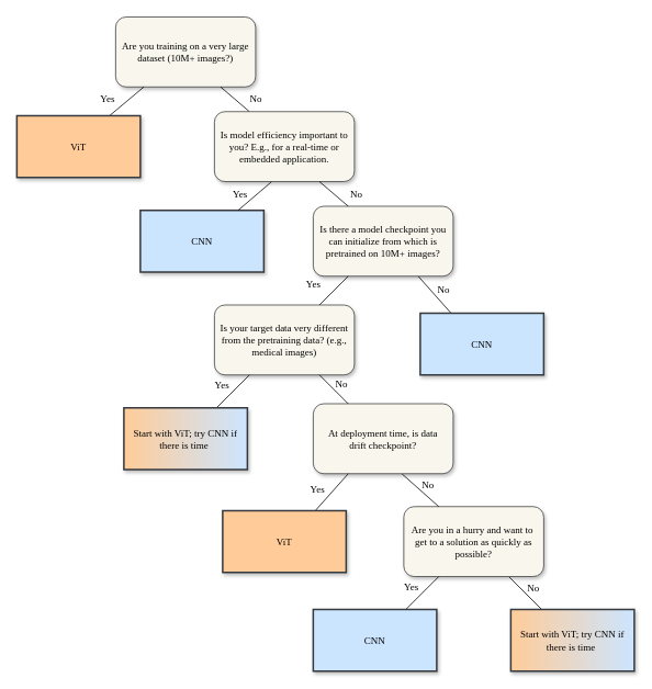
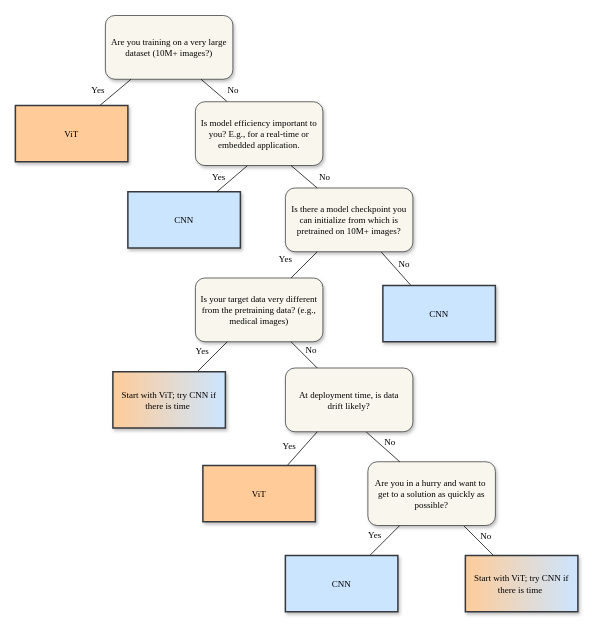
  <mxCell id="0" />
  <mxCell id="1" parent="0" />
  <mxCell id="2" value="Are you training on a very large dataset (10M+ images?)" style="whiteSpace=wrap;html=1;rounded=1;shadow=1;labelBackgroundColor=none;strokeWidth=1;fontFamily=Verdana;fontSize=12;align=center;aspect=fixed;fillColor=#f9f7ed;strokeColor=#36393d;" parent="1" vertex="1"><mxGeometry x="140" y="20" width="170" height="85" as="geometry" /></mxCell>
  <mxCell id="3" value="No" style="rounded=0;html=1;labelBackgroundColor=none;startArrow=none;startFill=0;startSize=5;endArrow=none;endFill=0;endSize=5;jettySize=auto;orthogonalLoop=1;strokeWidth=1;fontFamily=Verdana;fontSize=12;entryX=0.25;entryY=0;entryDx=0;entryDy=0;exitX=0.75;exitY=1;exitDx=0;exitDy=0;" parent="1" source="2" target="8" edge="1"><mxGeometry x="0.824" y="16" relative="1" as="geometry"><mxPoint as="offset" /><mxPoint x="267.5" y="110" as="sourcePoint" /><mxPoint x="318.462" y="160" as="targetPoint" /></mxGeometry></mxCell>
  <mxCell id="4" value="Yes" style="rounded=0;html=1;labelBackgroundColor=none;startArrow=none;startFill=0;startSize=5;endArrow=none;endFill=0;endSize=5;jettySize=auto;orthogonalLoop=1;strokeWidth=1;fontFamily=Verdana;fontSize=12;entryX=0.75;entryY=0;entryDx=0;entryDy=0;" parent="1" source="2" target="7" edge="1"><mxGeometry x="0.599" y="-17" relative="1" as="geometry"><mxPoint as="offset" /><mxPoint x="65" y="140" as="targetPoint" /></mxGeometry></mxCell>
  <mxCell id="5" value="CNN" style="whiteSpace=wrap;html=1;rounded=0;shadow=1;labelBackgroundColor=none;strokeWidth=2;fontFamily=Verdana;fontSize=12;align=center;aspect=fixed;fillColor=#cce5ff;strokeColor=#36393d;" parent="1" vertex="1"><mxGeometry x="170" y="255" width="150" height="75" as="geometry" /></mxCell>
  <mxCell id="6" value="Yes" style="rounded=0;html=1;labelBackgroundColor=none;startArrow=none;startFill=0;startSize=5;endArrow=none;endFill=0;endSize=5;jettySize=auto;orthogonalLoop=1;strokeWidth=1;fontFamily=Verdana;fontSize=12" parent="1" target="5" edge="1"><mxGeometry x="0.556" y="-13" relative="1" as="geometry"><mxPoint as="offset" /><mxPoint x="335.455" y="215" as="sourcePoint" /></mxGeometry></mxCell>
  <mxCell id="7" value="ViT" style="whiteSpace=wrap;html=1;rounded=0;shadow=1;labelBackgroundColor=none;strokeWidth=2;fontFamily=Verdana;fontSize=12;align=center;aspect=fixed;fillColor=#ffcc99;strokeColor=#36393d;" parent="1" vertex="1"><mxGeometry x="20" y="140" width="150" height="75" as="geometry" /></mxCell>
  <mxCell id="8" value="Is model efficiency important to you? E&lt;span style=&quot;background-color: initial;&quot;&gt;.g., for a real-time or embedded application.&lt;/span&gt;" style="whiteSpace=wrap;html=1;rounded=1;shadow=1;labelBackgroundColor=none;strokeWidth=1;fontFamily=Verdana;fontSize=12;align=center;aspect=fixed;fillColor=#f9f7ed;strokeColor=#36393d;" parent="1" vertex="1"><mxGeometry x="260" y="135" width="170" height="85" as="geometry" /></mxCell>
  <mxCell id="9" value="No" style="rounded=0;html=1;labelBackgroundColor=none;startArrow=none;startFill=0;startSize=5;endArrow=none;endFill=0;endSize=5;jettySize=auto;orthogonalLoop=1;strokeWidth=1;fontFamily=Verdana;fontSize=12;entryX=0.25;entryY=0;entryDx=0;entryDy=0;exitX=0.75;exitY=1;exitDx=0;exitDy=0;" parent="1" source="10" target="13" edge="1"><mxGeometry x="0.09" y="11" relative="1" as="geometry"><mxPoint as="offset" /><mxPoint x="590.003" y="375" as="sourcePoint" /><mxPoint x="635.457" y="425" as="targetPoint" /></mxGeometry></mxCell>
  <mxCell id="10" value="Is there a model checkpoint you can initialize from which is pretrained on 10M+ images?" style="whiteSpace=wrap;html=1;rounded=1;shadow=1;labelBackgroundColor=none;strokeWidth=1;fontFamily=Verdana;fontSize=12;align=center;aspect=fixed;fillColor=#f9f7ed;strokeColor=#36393d;" parent="1" vertex="1"><mxGeometry x="380" y="250" width="170" height="85" as="geometry" /></mxCell>
  <mxCell id="11" value="Yes" style="rounded=0;html=1;labelBackgroundColor=none;startArrow=none;startFill=0;startSize=5;endArrow=none;endFill=0;endSize=5;jettySize=auto;orthogonalLoop=1;strokeWidth=1;fontFamily=Verdana;fontSize=12;entryX=0.75;entryY=0;entryDx=0;entryDy=0;exitX=0.25;exitY=1;exitDx=0;exitDy=0;" parent="1" source="10" target="14" edge="1"><mxGeometry x="0.5" y="-23" relative="1" as="geometry"><mxPoint as="offset" /><mxPoint x="470.005" y="375" as="sourcePoint" /><mxPoint x="419.55" y="425" as="targetPoint" /></mxGeometry></mxCell>
  <mxCell id="12" value="No" style="rounded=0;html=1;labelBackgroundColor=none;startArrow=none;startFill=0;startSize=5;endArrow=none;endFill=0;endSize=5;jettySize=auto;orthogonalLoop=1;strokeWidth=1;fontFamily=Verdana;fontSize=12;entryX=0.25;entryY=0;entryDx=0;entryDy=0;exitX=0.75;exitY=1;exitDx=0;exitDy=0;" parent="1" source="8" target="10" edge="1"><mxGeometry x="0.855" y="16" relative="1" as="geometry"><mxPoint x="1" as="offset" /><mxPoint x="387.5" y="220" as="sourcePoint" /><mxPoint x="485.457" y="265" as="targetPoint" /></mxGeometry></mxCell>
  <mxCell id="13" value="CNN" style="whiteSpace=wrap;html=1;rounded=0;shadow=1;labelBackgroundColor=none;strokeWidth=2;fontFamily=Verdana;fontSize=12;align=center;aspect=fixed;fillColor=#cce5ff;strokeColor=#36393d;" parent="1" vertex="1"><mxGeometry x="510" y="380" width="150" height="75" as="geometry" /></mxCell>
  <mxCell id="14" value="Is your target data very different from the pretraining data? (e.g., medical images)" style="whiteSpace=wrap;html=1;rounded=1;shadow=1;labelBackgroundColor=none;strokeWidth=1;fontFamily=Verdana;fontSize=12;align=center;aspect=fixed;fillColor=#f9f7ed;strokeColor=#36393d;" parent="1" vertex="1"><mxGeometry x="260" y="370" width="170" height="85" as="geometry" /></mxCell>
  <mxCell id="15" value="Yes" style="rounded=0;html=1;labelBackgroundColor=none;startArrow=none;startFill=0;startSize=5;endArrow=none;endFill=0;endSize=5;jettySize=auto;orthogonalLoop=1;strokeWidth=1;fontFamily=Verdana;fontSize=12;exitX=0.25;exitY=1;exitDx=0;exitDy=0;entryX=0.75;entryY=0;entryDx=0;entryDy=0;" parent="1" source="14" target="17" edge="1"><mxGeometry x="0.174" y="-15" relative="1" as="geometry"><mxPoint as="offset" /><mxPoint x="315.455" y="545" as="sourcePoint" /><mxPoint x="262.5" y="495" as="targetPoint" /></mxGeometry></mxCell>
  <mxCell id="16" value="No" style="rounded=0;html=1;labelBackgroundColor=none;startArrow=none;startFill=0;startSize=5;endArrow=none;endFill=0;endSize=5;jettySize=auto;orthogonalLoop=1;strokeWidth=1;fontFamily=Verdana;fontSize=12;exitX=0.75;exitY=1;exitDx=0;exitDy=0;entryX=0.25;entryY=0;entryDx=0;entryDy=0;" parent="1" source="18" target="26" edge="1"><mxGeometry x="0.09" y="11" relative="1" as="geometry"><mxPoint as="offset" /><mxPoint x="750" y="735" as="sourcePoint" /><mxPoint x="667.5" y="740" as="targetPoint" /></mxGeometry></mxCell>
  <mxCell id="17" value="Start with ViT; try CNN if there is time&amp;nbsp;" style="whiteSpace=wrap;html=1;rounded=0;shadow=1;labelBackgroundColor=none;strokeWidth=2;fontFamily=Verdana;fontSize=12;align=center;aspect=fixed;fillColor=#ffcc99;strokeColor=#36393d;gradientDirection=east;glass=0;gradientColor=#CCE5FF;" parent="1" vertex="1"><mxGeometry x="150" y="495" width="150" height="75" as="geometry" /></mxCell>
  <mxCell id="18" value="Are you in a hurry and want to&amp;nbsp;&lt;div&gt;get to a solution as quickly as possible?&lt;/div&gt;" style="whiteSpace=wrap;html=1;rounded=1;shadow=1;labelBackgroundColor=none;strokeWidth=1;fontFamily=Verdana;fontSize=12;align=center;aspect=fixed;fillColor=#f9f7ed;strokeColor=#36393d;" parent="1" vertex="1"><mxGeometry x="490" y="615" width="170" height="85" as="geometry" /></mxCell>
  <mxCell id="19" value="Yes" style="rounded=0;html=1;labelBackgroundColor=none;startArrow=none;startFill=0;startSize=5;endArrow=none;endFill=0;endSize=5;jettySize=auto;orthogonalLoop=1;strokeWidth=1;fontFamily=Verdana;fontSize=12;exitX=0.25;exitY=1;exitDx=0;exitDy=0;entryX=0.75;entryY=0;entryDx=0;entryDy=0;" parent="1" source="18" target="21" edge="1"><mxGeometry x="0.174" y="-15" relative="1" as="geometry"><mxPoint as="offset" /><mxPoint x="525.455" y="900" as="sourcePoint" /><mxPoint x="473" y="850" as="targetPoint" /></mxGeometry></mxCell>
  <mxCell id="20" value="No" style="rounded=0;html=1;labelBackgroundColor=none;startArrow=none;startFill=0;startSize=5;endArrow=none;endFill=0;endSize=5;jettySize=auto;orthogonalLoop=1;strokeWidth=1;fontFamily=Verdana;fontSize=12;exitX=0.75;exitY=1;exitDx=0;exitDy=0;entryX=0.25;entryY=0;entryDx=0;entryDy=0;" parent="1" target="18" edge="1"><mxGeometry x="0.09" y="11" relative="1" as="geometry"><mxPoint as="offset" /><mxPoint x="487.5" y="575" as="sourcePoint" /><mxPoint x="580.5" y="615" as="targetPoint" /></mxGeometry></mxCell>
  <mxCell id="21" value="CNN" style="whiteSpace=wrap;html=1;rounded=0;shadow=1;labelBackgroundColor=none;strokeWidth=2;fontFamily=Verdana;fontSize=12;align=center;aspect=fixed;fillColor=#cce5ff;strokeColor=#36393d;" parent="1" vertex="1"><mxGeometry x="380" y="740" width="150" height="75" as="geometry" /></mxCell>
- <mxCell id="22" value="At deployment time, is data&lt;div&gt;drift checkpoint?&lt;/div&gt;" style="whiteSpace=wrap;html=1;rounded=1;shadow=1;labelBackgroundColor=none;strokeWidth=1;fontFamily=Verdana;fontSize=12;align=center;aspect=fixed;fillColor=#f9f7ed;strokeColor=#36393d;" vertex="1" parent="1"><mxGeometry x="380" y="490" width="170" height="85" as="geometry" /></mxCell>
+ <mxCell id="22" value="At deployment time, is data&lt;div&gt;drift likely?&lt;/div&gt;" style="whiteSpace=wrap;html=1;rounded=1;shadow=1;labelBackgroundColor=none;strokeWidth=1;fontFamily=Verdana;fontSize=12;align=center;aspect=fixed;fillColor=#f9f7ed;strokeColor=#36393d;" vertex="1" parent="1"><mxGeometry x="380" y="490" width="170" height="85" as="geometry" /></mxCell>
  <mxCell id="23" value="Yes" style="rounded=0;html=1;labelBackgroundColor=none;startArrow=none;startFill=0;startSize=5;endArrow=none;endFill=0;endSize=5;jettySize=auto;orthogonalLoop=1;strokeWidth=1;fontFamily=Verdana;fontSize=12;entryX=0.75;entryY=0;entryDx=0;entryDy=0;exitX=0.25;exitY=1;exitDx=0;exitDy=0;" edge="1" target="24" parent="1" source="22"><mxGeometry x="0.329" y="-15" relative="1" as="geometry"><mxPoint as="offset" /><mxPoint x="605" y="585" as="targetPoint" /><mxPoint x="714" y="550" as="sourcePoint" /></mxGeometry></mxCell>
  <mxCell id="24" value="ViT" style="whiteSpace=wrap;html=1;rounded=0;shadow=1;labelBackgroundColor=none;strokeWidth=2;fontFamily=Verdana;fontSize=12;align=center;aspect=fixed;fillColor=#ffcc99;strokeColor=#36393d;" vertex="1" parent="1"><mxGeometry x="270" y="620" width="150" height="75" as="geometry" /></mxCell>
  <mxCell id="25" value="No" style="rounded=0;html=1;labelBackgroundColor=none;startArrow=none;startFill=0;startSize=5;endArrow=none;endFill=0;endSize=5;jettySize=auto;orthogonalLoop=1;strokeWidth=1;fontFamily=Verdana;fontSize=12;exitX=0.75;exitY=1;exitDx=0;exitDy=0;entryX=0.25;entryY=0;entryDx=0;entryDy=0;" edge="1" parent="1" source="14" target="22"><mxGeometry x="0.09" y="11" relative="1" as="geometry"><mxPoint as="offset" /><mxPoint x="400" y="460" as="sourcePoint" /><mxPoint x="445.5" y="495" as="targetPoint" /></mxGeometry></mxCell>
  <mxCell id="26" value="Start with ViT; try CNN if there is time&amp;nbsp;" style="whiteSpace=wrap;html=1;rounded=0;shadow=1;labelBackgroundColor=none;strokeWidth=2;fontFamily=Verdana;fontSize=12;align=center;aspect=fixed;fillColor=#ffcc99;strokeColor=#36393d;gradientDirection=east;glass=0;gradientColor=#CCE5FF;" vertex="1" parent="1"><mxGeometry x="620" y="740" width="150" height="75" as="geometry" /></mxCell>
